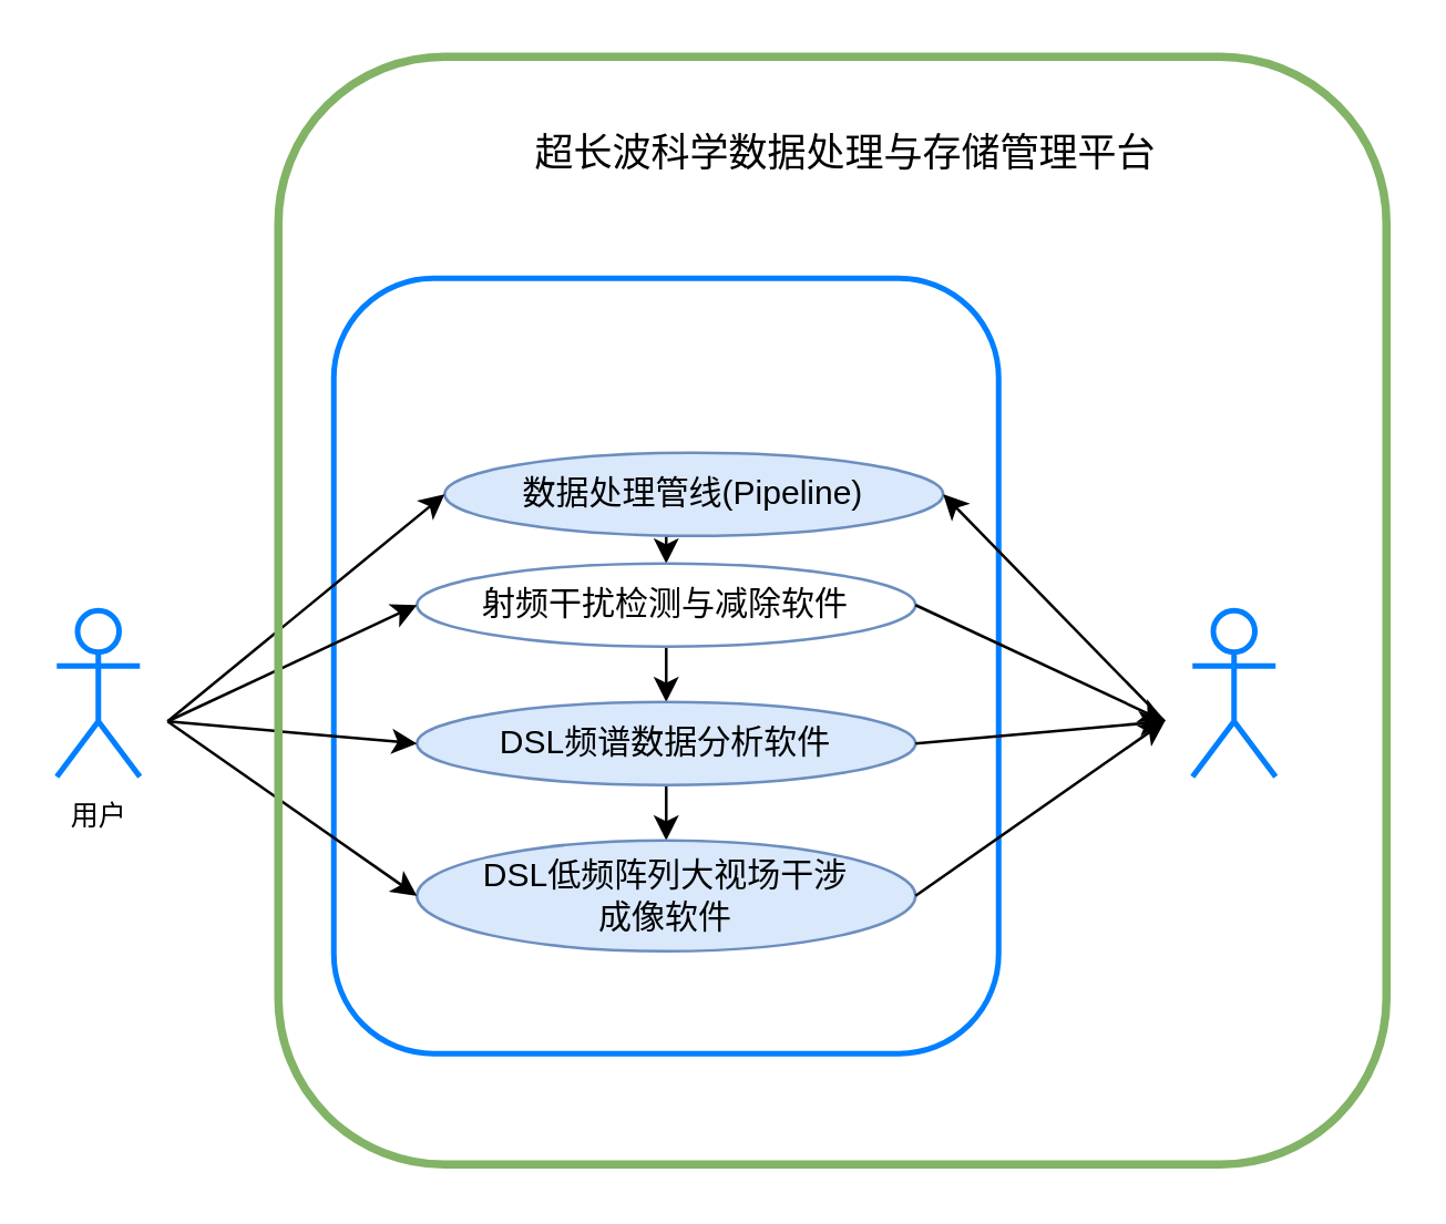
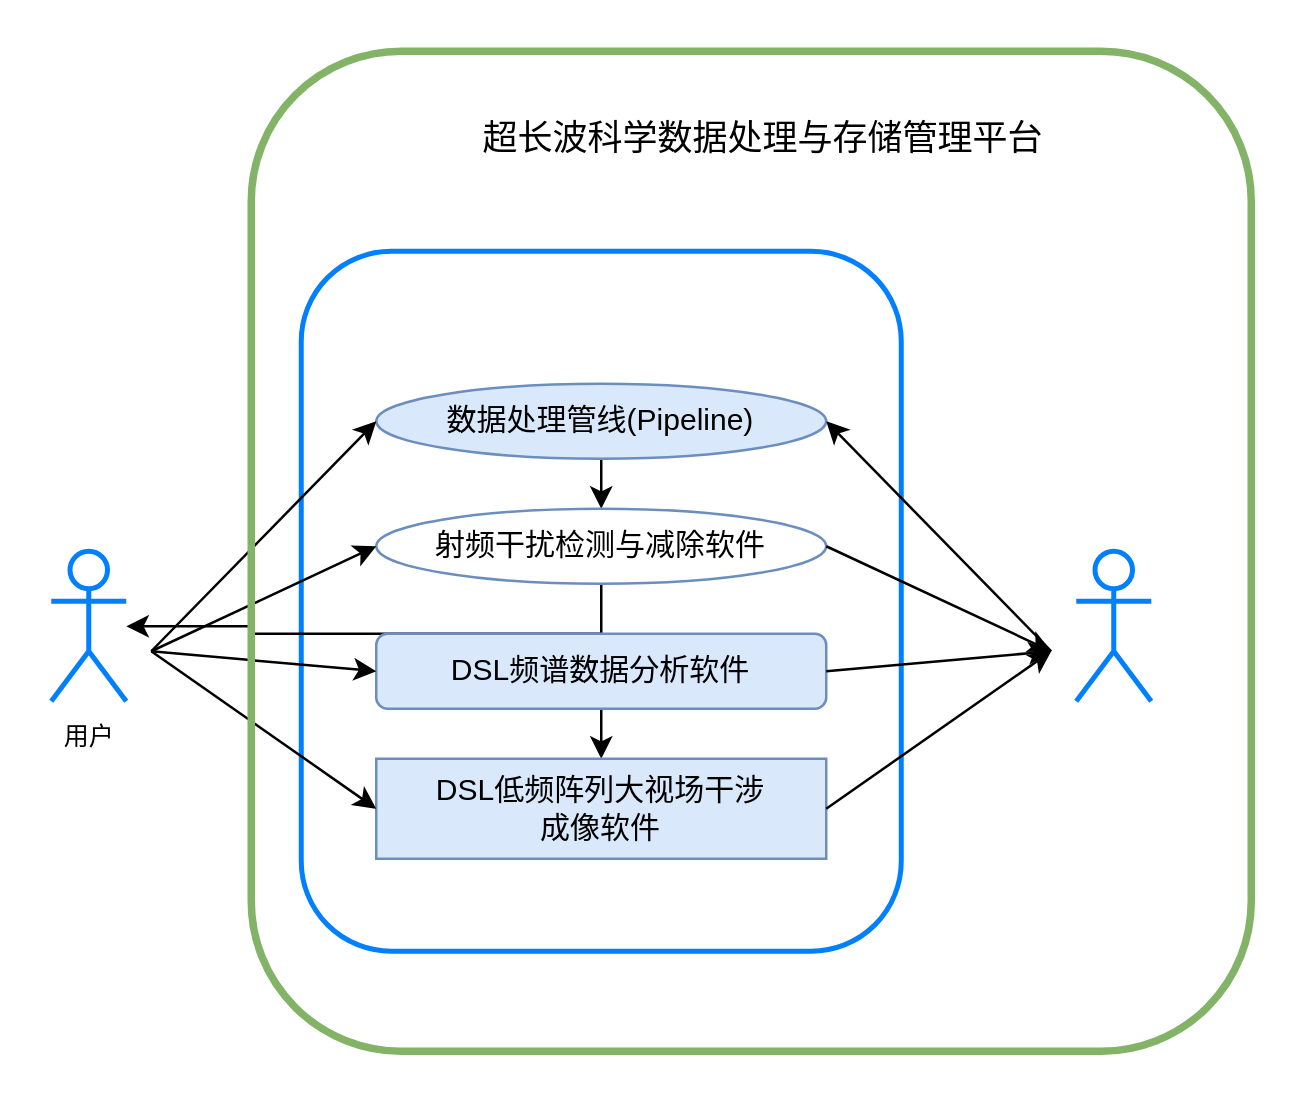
  <mxCell id="0" />
  <mxCell id="1" parent="0" />
  <mxCell id="2" value="&lt;font style=&quot;font-size: 10px;&quot;&gt;用户&lt;/font&gt;" style="shape=umlActor;verticalLabelPosition=bottom;verticalAlign=top;html=1;outlineConnect=0;fillColor=none;strokeColor=#007FFF;strokeWidth=2;" vertex="1" parent="1"><mxGeometry x="20" y="220" width="30" height="60" as="geometry" /></mxCell>
  <mxCell id="3" value="" style="rounded=1;whiteSpace=wrap;html=1;fillColor=none;strokeColor=#007FFF;strokeWidth=2;" vertex="1" parent="1"><mxGeometry x="120" y="100" width="240" height="280" as="geometry" /></mxCell>
  <mxCell id="4" style="edgeStyle=orthogonalEdgeStyle;rounded=0;orthogonalLoop=1;jettySize=auto;html=1;exitX=0.5;exitY=1;exitDx=0;exitDy=0;entryX=0.5;entryY=0;entryDx=0;entryDy=0;" edge="1" parent="1" source="5" target="7"><mxGeometry relative="1" as="geometry" /></mxCell>
- <mxCell id="5" value="数据处理管线(Pipeline)" style="ellipse;whiteSpace=wrap;html=1;fillColor=#dae8fc;strokeColor=#6c8ebf;" vertex="1" parent="1"><mxGeometry x="160" y="163" width="180" height="30" as="geometry" /></mxCell>
- <mxCell id="6" style="edgeStyle=orthogonalEdgeStyle;rounded=0;orthogonalLoop=1;jettySize=auto;html=1;exitX=0.5;exitY=1;exitDx=0;exitDy=0;entryX=0.5;entryY=0;entryDx=0;entryDy=0;" edge="1" parent="1" source="7" target="9"><mxGeometry relative="1" as="geometry" /></mxCell>
+ <mxCell id="5" value="数据处理管线(Pipeline)" style="ellipse;whiteSpace=wrap;html=1;fillColor=#dae8fc;strokeColor=#6c8ebf;" vertex="1" parent="1"><mxGeometry x="150" y="153" width="180" height="30" as="geometry" /></mxCell>
+ <mxCell id="6" style="edgeStyle=orthogonalEdgeStyle;rounded=0;orthogonalLoop=1;jettySize=auto;html=1;exitX=0.5;exitY=1;exitDx=0;exitDy=0;" edge="1" parent="1" source="7" target="2"><mxGeometry relative="1" as="geometry" /></mxCell>
  <mxCell id="7" value="射频干扰检测与减除软件" style="ellipse;whiteSpace=wrap;html=1;fillColor=#ffffff;strokeColor=#6c8ebf;" vertex="1" parent="1"><mxGeometry x="150" y="203" width="180" height="30" as="geometry" /></mxCell>
  <mxCell id="8" style="edgeStyle=orthogonalEdgeStyle;rounded=0;orthogonalLoop=1;jettySize=auto;html=1;exitX=0.5;exitY=1;exitDx=0;exitDy=0;entryX=0.5;entryY=0;entryDx=0;entryDy=0;" edge="1" parent="1" source="9" target="10"><mxGeometry relative="1" as="geometry" /></mxCell>
- <mxCell id="9" value="DSL频谱数据分析软件" style="ellipse;whiteSpace=wrap;html=1;fillColor=#dae8fc;strokeColor=#6c8ebf;" vertex="1" parent="1"><mxGeometry x="150" y="253" width="180" height="30" as="geometry" /></mxCell>
- <mxCell id="10" value="DSL低频阵列大视场干涉&lt;div&gt;成像软件&lt;/div&gt;" style="ellipse;whiteSpace=wrap;html=1;fillColor=#dae8fc;strokeColor=#6c8ebf;" vertex="1" parent="1"><mxGeometry x="150" y="303" width="180" height="40" as="geometry" /></mxCell>
+ <mxCell id="9" value="DSL频谱数据分析软件" style="whiteSpace=wrap;html=1;fillColor=#dae8fc;strokeColor=#6c8ebf;rounded=1;" vertex="1" parent="1"><mxGeometry x="150" y="253" width="180" height="30" as="geometry" /></mxCell>
+ <mxCell id="10" value="DSL低频阵列大视场干涉&lt;div&gt;成像软件&lt;/div&gt;" style="whiteSpace=wrap;html=1;fillColor=#dae8fc;strokeColor=#6c8ebf;rounded=0;" vertex="1" parent="1"><mxGeometry x="150" y="303" width="180" height="40" as="geometry" /></mxCell>
  <mxCell id="11" value="" style="shape=umlActor;verticalLabelPosition=bottom;verticalAlign=top;html=1;outlineConnect=0;gradientColor=default;fillColor=none;strokeColor=#007FFF;strokeWidth=2;" vertex="1" parent="1"><mxGeometry x="430" y="220" width="30" height="60" as="geometry" /></mxCell>
  <mxCell id="12" value="" style="endArrow=classic;html=1;rounded=0;entryX=1;entryY=0.5;entryDx=0;entryDy=0;" edge="1" parent="1" target="5"><mxGeometry width="50" height="50" relative="1" as="geometry"><mxPoint x="420" y="260" as="sourcePoint" /><mxPoint x="330" y="350" as="targetPoint" /></mxGeometry></mxCell>
  <mxCell id="13" value="" style="endArrow=classic;html=1;rounded=0;entryX=0;entryY=0.5;entryDx=0;entryDy=0;" edge="1" parent="1" target="5"><mxGeometry width="50" height="50" relative="1" as="geometry"><mxPoint x="60" y="260" as="sourcePoint" /><mxPoint x="330" y="350" as="targetPoint" /></mxGeometry></mxCell>
  <mxCell id="14" value="" style="endArrow=classic;html=1;rounded=0;entryX=0;entryY=0.5;entryDx=0;entryDy=0;" edge="1" parent="1" target="7"><mxGeometry width="50" height="50" relative="1" as="geometry"><mxPoint x="60" y="260" as="sourcePoint" /><mxPoint x="330" y="350" as="targetPoint" /></mxGeometry></mxCell>
  <mxCell id="15" value="" style="endArrow=classic;html=1;rounded=0;entryX=0;entryY=0.5;entryDx=0;entryDy=0;" edge="1" parent="1" target="9"><mxGeometry width="50" height="50" relative="1" as="geometry"><mxPoint x="60" y="260" as="sourcePoint" /><mxPoint x="330" y="350" as="targetPoint" /></mxGeometry></mxCell>
  <mxCell id="16" value="" style="endArrow=classic;html=1;rounded=0;entryX=0;entryY=0.5;entryDx=0;entryDy=0;" edge="1" parent="1" target="10"><mxGeometry width="50" height="50" relative="1" as="geometry"><mxPoint x="60" y="260" as="sourcePoint" /><mxPoint x="330" y="350" as="targetPoint" /></mxGeometry></mxCell>
  <mxCell id="17" value="" style="endArrow=classic;html=1;rounded=0;exitX=1;exitY=0.5;exitDx=0;exitDy=0;" edge="1" parent="1" source="10"><mxGeometry width="50" height="50" relative="1" as="geometry"><mxPoint x="280" y="400" as="sourcePoint" /><mxPoint x="420" y="260" as="targetPoint" /></mxGeometry></mxCell>
  <mxCell id="18" value="" style="endArrow=classic;html=1;rounded=0;exitX=1;exitY=0.5;exitDx=0;exitDy=0;" edge="1" parent="1" source="9"><mxGeometry width="50" height="50" relative="1" as="geometry"><mxPoint x="280" y="400" as="sourcePoint" /><mxPoint x="420" y="260" as="targetPoint" /></mxGeometry></mxCell>
  <mxCell id="19" value="" style="endArrow=classic;html=1;rounded=0;exitX=1;exitY=0.5;exitDx=0;exitDy=0;" edge="1" parent="1" source="7"><mxGeometry width="50" height="50" relative="1" as="geometry"><mxPoint x="280" y="320" as="sourcePoint" /><mxPoint x="420" y="260" as="targetPoint" /></mxGeometry></mxCell>
  <mxCell id="20" value="" style="rounded=1;whiteSpace=wrap;html=1;fillColor=none;strokeColor=#82b366;strokeWidth=3;" vertex="1" parent="1"><mxGeometry x="100" y="20" width="400" height="400" as="geometry" /></mxCell>
  <mxCell id="21" value="&lt;font style=&quot;font-size: 14px;&quot;&gt;超长波科学数据处理与存储管理平台&lt;/font&gt;" style="text;html=1;align=center;verticalAlign=middle;whiteSpace=wrap;rounded=0;" vertex="1" parent="1"><mxGeometry x="160" y="30" width="290" height="50" as="geometry" /></mxCell>
